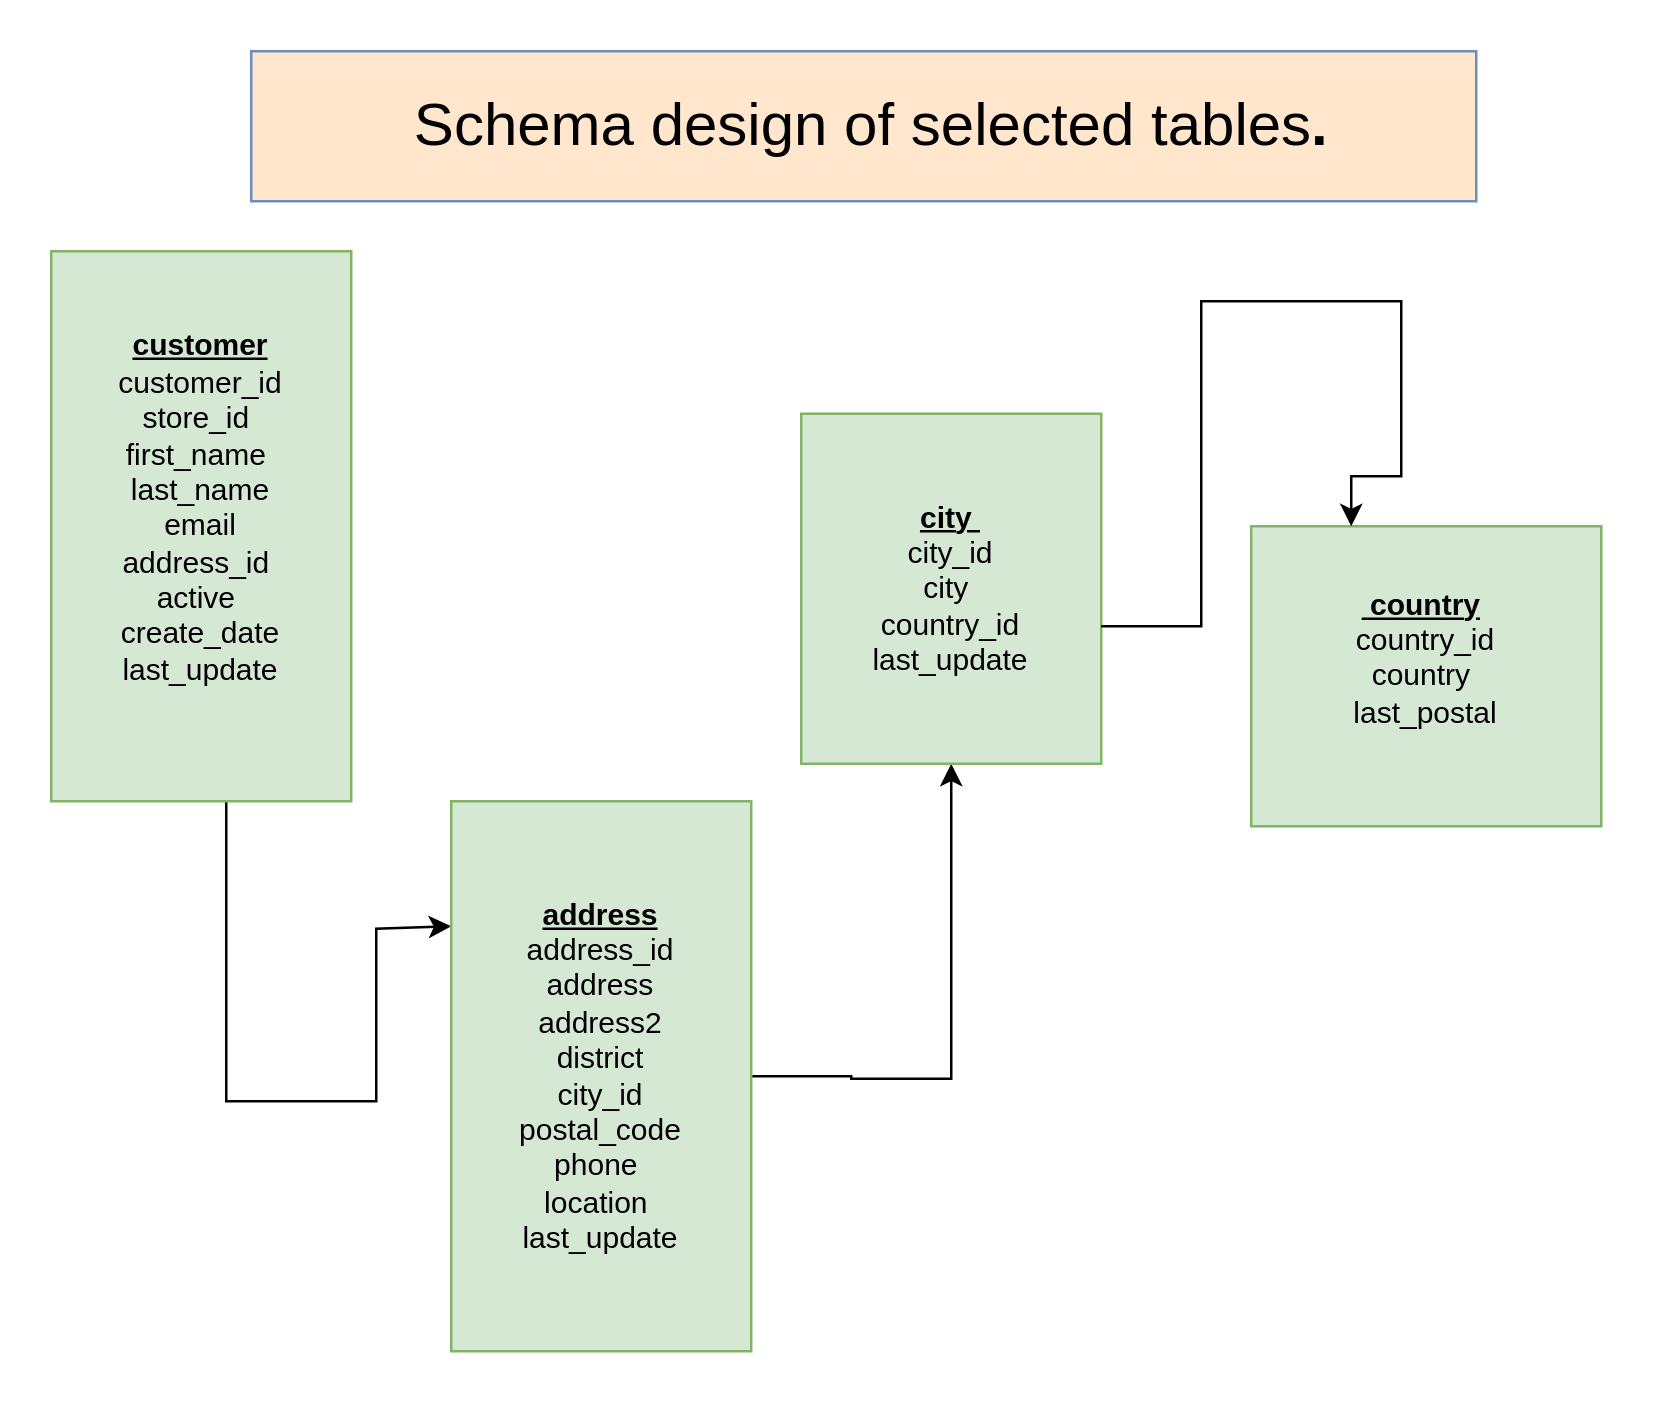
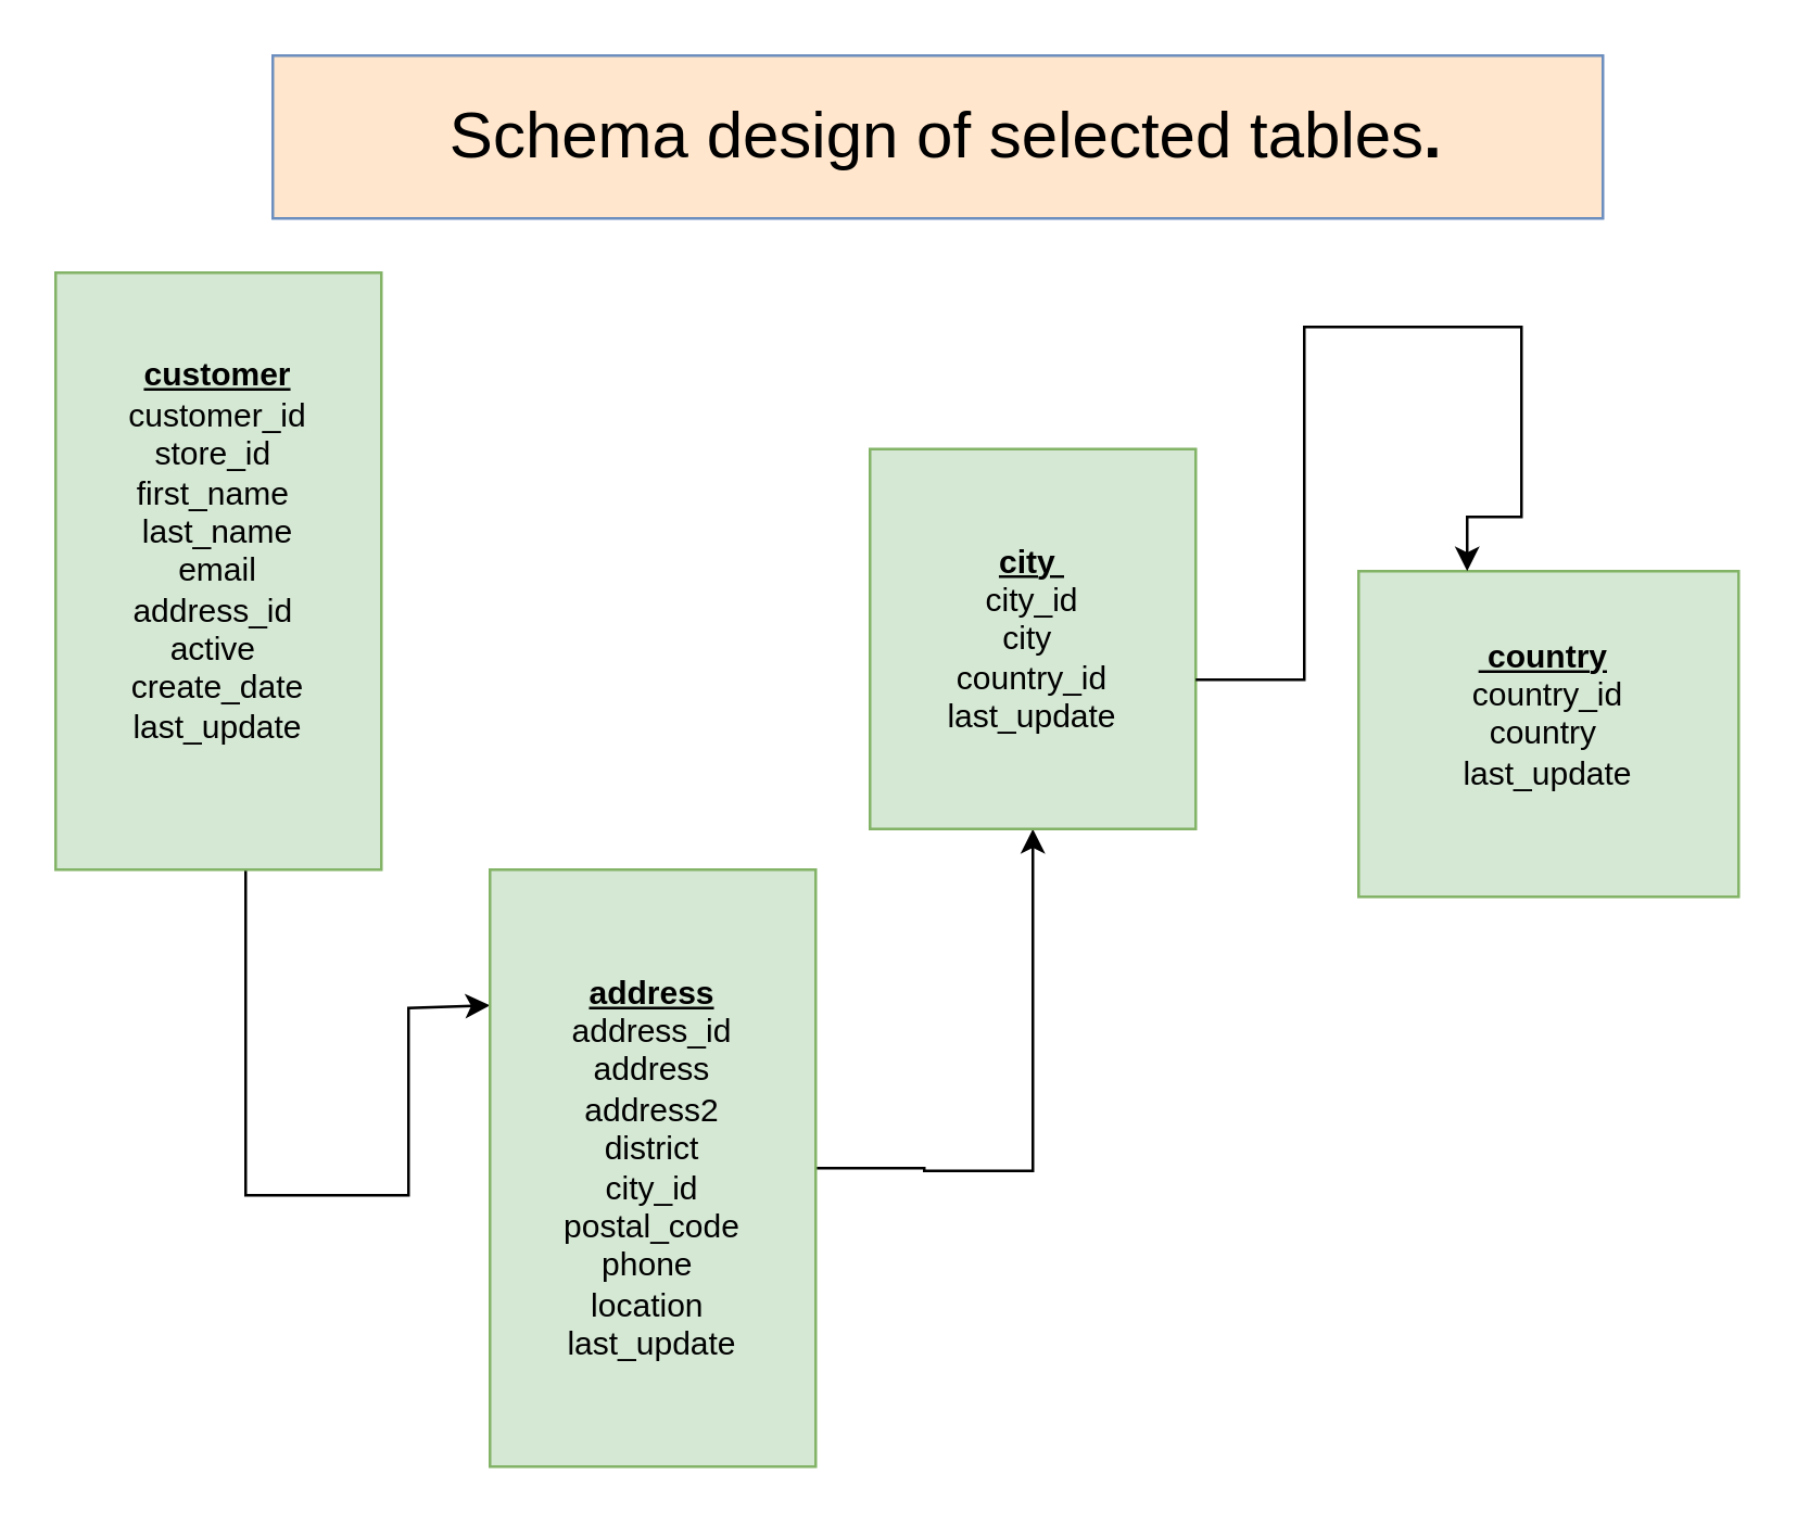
  <mxCell id="0" />
  <mxCell id="1" parent="0" />
  <mxCell id="2" style="edgeStyle=orthogonalEdgeStyle;rounded=0;orthogonalLoop=1;jettySize=auto;html=1;" edge="1" parent="1" source="3"><mxGeometry relative="1" as="geometry"><mxPoint x="180" y="370" as="targetPoint" /><mxPoint x="150" y="440" as="sourcePoint" /><Array as="points"><mxPoint x="90" y="440" /><mxPoint x="150" y="440" /><mxPoint x="150" y="371" /></Array></mxGeometry></mxCell>
  <mxCell id="3" value="&lt;b&gt;&lt;u&gt;customer&lt;/u&gt;&lt;/b&gt;&lt;div&gt;&lt;span style=&quot;background-color: transparent; color: light-dark(rgb(0, 0, 0), rgb(255, 255, 255));&quot;&gt;customer_id&lt;/span&gt;&lt;div&gt;store_id&amp;nbsp;&lt;/div&gt;&lt;div&gt;first_name&amp;nbsp;&lt;/div&gt;&lt;div&gt;last_name&lt;/div&gt;&lt;div&gt;email&lt;/div&gt;&lt;div&gt;address_id&amp;nbsp;&lt;/div&gt;&lt;div&gt;active&amp;nbsp;&lt;/div&gt;&lt;div&gt;create_date&lt;/div&gt;&lt;div&gt;last_update&lt;/div&gt;&lt;div&gt;&lt;br&gt;&lt;/div&gt;&lt;/div&gt;" style="rounded=0;whiteSpace=wrap;html=1;fillColor=#d5e8d4;strokeColor=#82b366;" vertex="1" parent="1"><mxGeometry x="20" y="100" width="120" height="220" as="geometry" /></mxCell>
  <mxCell id="4" value="" style="edgeStyle=orthogonalEdgeStyle;rounded=0;orthogonalLoop=1;jettySize=auto;html=1;" edge="1" parent="1" source="5" target="6"><mxGeometry relative="1" as="geometry"><mxPoint x="380" y="430" as="targetPoint" /><Array as="points"><mxPoint x="340" y="430" /><mxPoint x="340" y="431" /><mxPoint x="380" y="431" /></Array></mxGeometry></mxCell>
  <mxCell id="5" value="&lt;b&gt;&lt;u&gt;address&lt;/u&gt;&lt;/b&gt;&lt;div&gt;address_id&lt;/div&gt;&lt;div&gt;address&lt;/div&gt;&lt;div&gt;address2&lt;/div&gt;&lt;div&gt;district&lt;/div&gt;&lt;div&gt;city_id&lt;/div&gt;&lt;div&gt;postal_code&lt;/div&gt;&lt;div&gt;phone&amp;nbsp;&lt;/div&gt;&lt;div&gt;location&amp;nbsp;&lt;/div&gt;&lt;div&gt;last_update&lt;/div&gt;" style="rounded=0;whiteSpace=wrap;html=1;fillColor=#d5e8d4;strokeColor=#82b366;" vertex="1" parent="1"><mxGeometry x="180" y="320" width="120" height="220" as="geometry" /></mxCell>
  <mxCell id="6" value="&lt;b&gt;&lt;u&gt;city&amp;nbsp;&lt;/u&gt;&lt;/b&gt;&lt;div&gt;city_id&lt;/div&gt;&lt;div&gt;city&amp;nbsp;&lt;/div&gt;&lt;div&gt;country_id&lt;/div&gt;&lt;div&gt;last_update&lt;/div&gt;" style="rounded=0;whiteSpace=wrap;html=1;fillColor=#d5e8d4;strokeColor=#82b366;" vertex="1" parent="1"><mxGeometry x="320" y="165" width="120" height="140" as="geometry" /></mxCell>
  <mxCell id="7" style="edgeStyle=orthogonalEdgeStyle;rounded=0;orthogonalLoop=1;jettySize=auto;html=1;exitX=0.5;exitY=1;exitDx=0;exitDy=0;" edge="1" parent="1" source="6" target="6"><mxGeometry relative="1" as="geometry" /></mxCell>
- <mxCell id="8" value="&lt;u style=&quot;font-weight: bold;&quot;&gt;&amp;nbsp;country&lt;/u&gt;&amp;nbsp;&lt;div&gt;country_id&lt;/div&gt;&lt;div&gt;country&amp;nbsp;&lt;/div&gt;&lt;div&gt;last_postal&lt;/div&gt;&lt;div&gt;&lt;br&gt;&lt;/div&gt;" style="rounded=0;whiteSpace=wrap;html=1;fillColor=#d5e8d4;strokeColor=#82b366;" vertex="1" parent="1"><mxGeometry x="500" y="210" width="140" height="120" as="geometry" /></mxCell>
+ <mxCell id="8" value="&lt;u style=&quot;font-weight: bold;&quot;&gt;&amp;nbsp;country&lt;/u&gt;&amp;nbsp;&lt;div&gt;country_id&lt;/div&gt;&lt;div&gt;country&amp;nbsp;&lt;/div&gt;&lt;div&gt;last_update&lt;/div&gt;&lt;div&gt;&lt;br&gt;&lt;/div&gt;" style="rounded=0;whiteSpace=wrap;html=1;fillColor=#d5e8d4;strokeColor=#82b366;" vertex="1" parent="1"><mxGeometry x="500" y="210" width="140" height="120" as="geometry" /></mxCell>
  <mxCell id="9" style="edgeStyle=orthogonalEdgeStyle;rounded=0;orthogonalLoop=1;jettySize=auto;html=1;entryX=1;entryY=0.5;entryDx=0;entryDy=0;" edge="1" parent="1" source="6"><mxGeometry relative="1" as="geometry"><mxPoint x="480" y="140" as="sourcePoint" /><mxPoint x="540" y="210" as="targetPoint" /><Array as="points"><mxPoint x="480" y="250" /><mxPoint x="480" y="120" /><mxPoint x="560" y="120" /><mxPoint x="560" y="190" /><mxPoint x="540" y="190" /></Array></mxGeometry></mxCell>
  <mxCell id="10" value="&lt;h1&gt;&lt;font&gt;&lt;span style=&quot;font-weight: normal;&quot;&gt;&amp;nbsp;Schema design of selected tables&lt;/span&gt;.&lt;/font&gt;&lt;/h1&gt;" style="rounded=0;whiteSpace=wrap;html=1;fontSize=12;fillColor=#ffe6cc;strokeColor=#6c8ebf;" vertex="1" parent="1"><mxGeometry x="100" y="20" width="490" height="60" as="geometry" /></mxCell>
